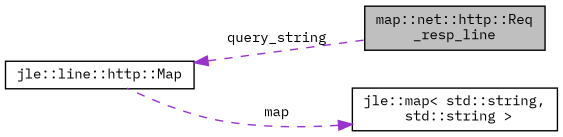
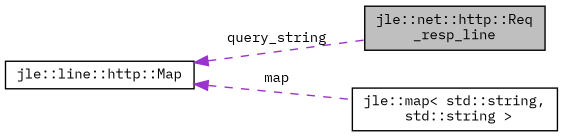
  digraph {
    fontname="IBM Plex Mono"
    rankdir=LR
    node [color=black fillcolor=white fontname="IBM Plex Mono" fontsize=10 shape=record style=filled]
    edge [color=darkorchid3 dir=back fontname="IBM Plex Mono" fontsize=10 labelfontname=Helvetica labelfontsize=10 style=dashed]
-   n1 [fillcolor=grey75 fontcolor=black height=0.2 label="map::net::http::Req\l_resp_line" width=0.4]
+   n1 [fillcolor=grey75 fontcolor=black height=0.2 label="jle::net::http::Req\l_resp_line" width=0.4]
    n2 [height=0.2 label="jle::line::http::Map" width=0.4]
    n3 [height=0.2 label="jle::map\< std::string,\l std::string \>" width=0.4]
    n2 -> n1 [label=" query_string"]
-   n3 -> n2 [label=" map"]
+   n2 -> n3 [label=" map"]
  }
